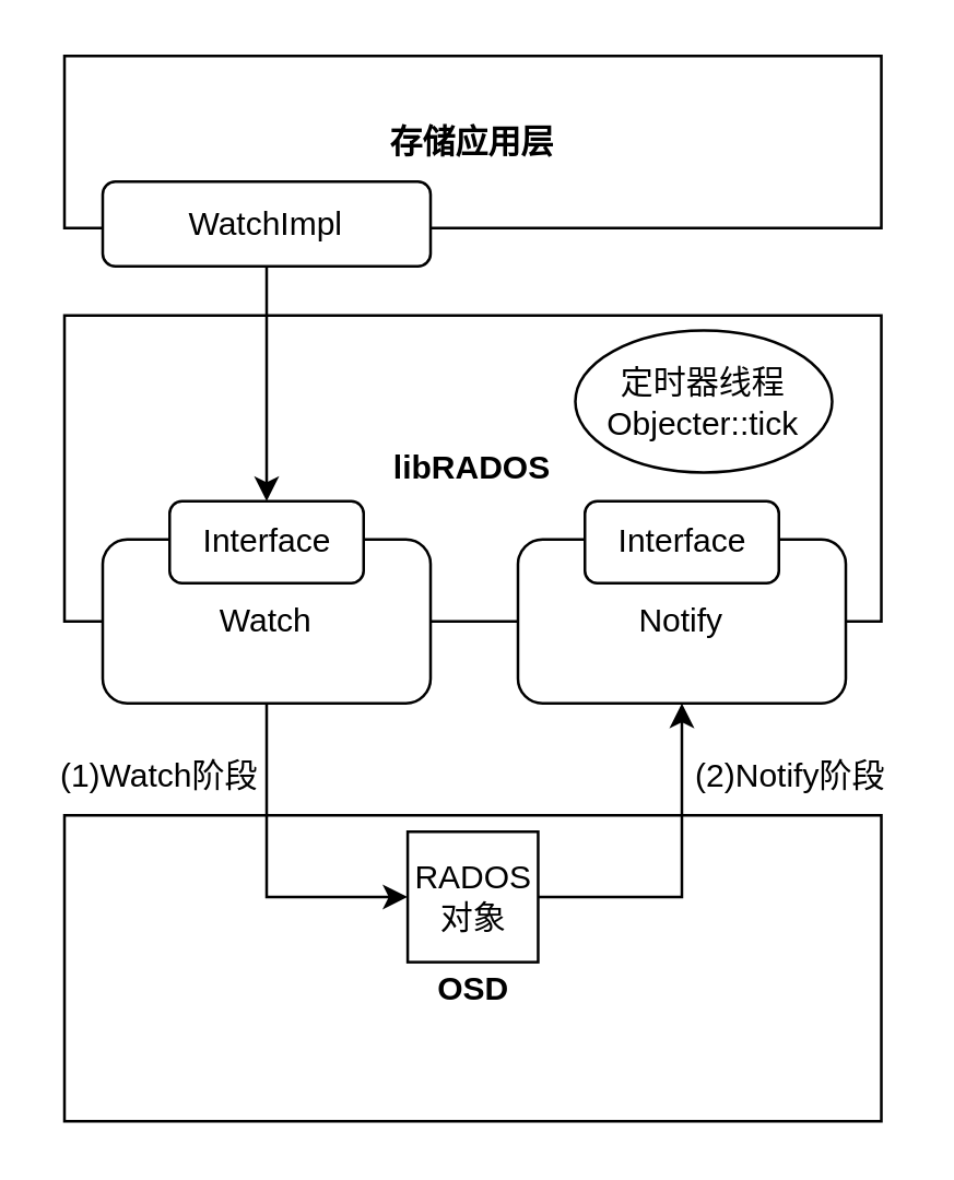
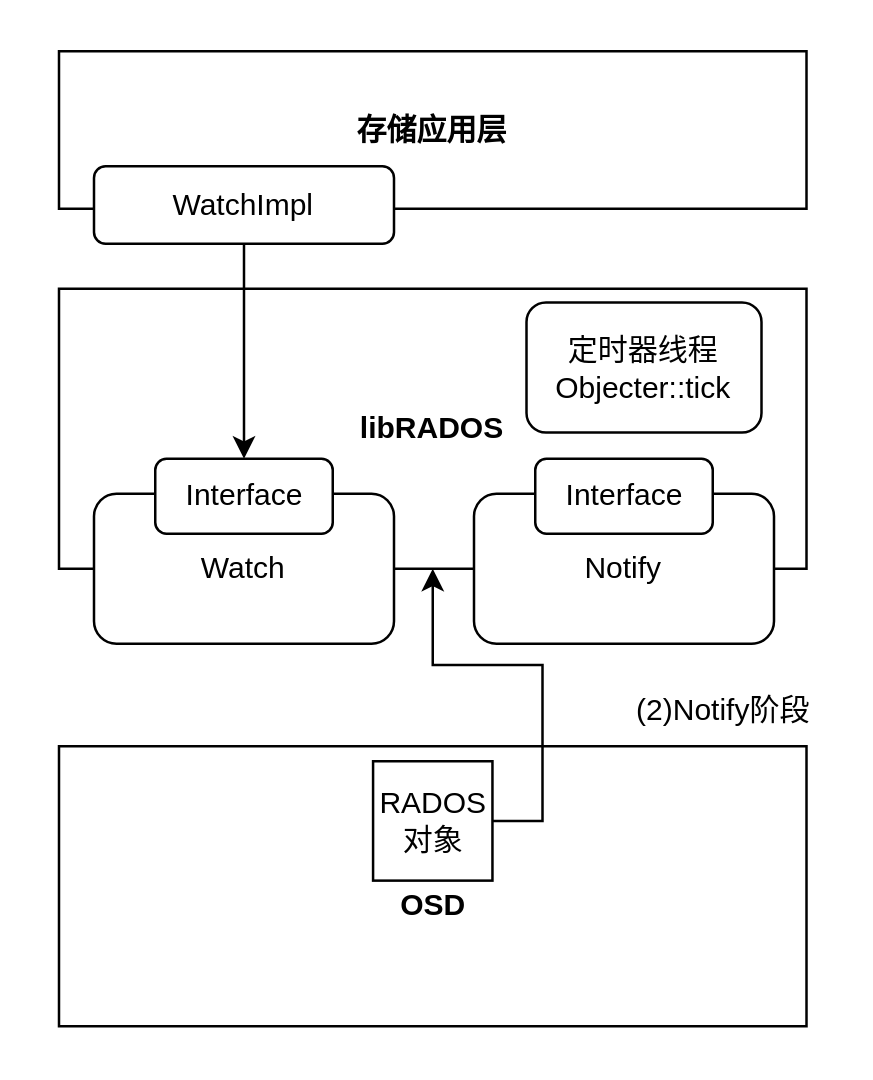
  <mxCell id="0" />
  <mxCell id="1" parent="0" />
  <mxCell id="2" value="" style="rounded=0;whiteSpace=wrap;html=1;" vertex="1" parent="1"><mxGeometry x="23" y="298" width="299" height="112" as="geometry" /></mxCell>
  <mxCell id="3" value="libRADOS" style="rounded=0;whiteSpace=wrap;html=1;fontStyle=1" vertex="1" parent="1"><mxGeometry x="23" y="115" width="299" height="112" as="geometry" /></mxCell>
- <mxCell id="4" style="edgeStyle=orthogonalEdgeStyle;rounded=0;orthogonalLoop=1;jettySize=auto;html=1;exitX=0.5;exitY=1;exitDx=0;exitDy=0;entryX=0;entryY=0.5;entryDx=0;entryDy=0;" edge="1" parent="1" source="5" target="10"><mxGeometry relative="1" as="geometry" /></mxCell>
  <mxCell id="5" value="Watch" style="rounded=1;whiteSpace=wrap;html=1;" vertex="1" parent="1"><mxGeometry x="37" y="197" width="120" height="60" as="geometry" /></mxCell>
  <mxCell id="6" value="Notify" style="rounded=1;whiteSpace=wrap;html=1;" vertex="1" parent="1"><mxGeometry x="189" y="197" width="120" height="60" as="geometry" /></mxCell>
  <mxCell id="7" value="Interface" style="rounded=1;whiteSpace=wrap;html=1;" vertex="1" parent="1"><mxGeometry x="61.5" y="183" width="71" height="30" as="geometry" /></mxCell>
  <mxCell id="8" value="Interface" style="rounded=1;whiteSpace=wrap;html=1;" vertex="1" parent="1"><mxGeometry x="213.5" y="183" width="71" height="30" as="geometry" /></mxCell>
- <mxCell id="9" style="edgeStyle=orthogonalEdgeStyle;rounded=0;orthogonalLoop=1;jettySize=auto;html=1;exitX=1;exitY=0.5;exitDx=0;exitDy=0;entryX=0.5;entryY=1;entryDx=0;entryDy=0;" edge="1" parent="1" source="10" target="6"><mxGeometry relative="1" as="geometry" /></mxCell>
+ <mxCell id="9" style="edgeStyle=orthogonalEdgeStyle;rounded=0;orthogonalLoop=1;jettySize=auto;html=1;exitX=1;exitY=0.5;exitDx=0;exitDy=0;" edge="1" parent="1" source="10" target="3"><mxGeometry relative="1" as="geometry" /></mxCell>
  <mxCell id="10" value="RADOS对象" style="whiteSpace=wrap;html=1;aspect=fixed;rounded=0;" vertex="1" parent="1"><mxGeometry x="148.63" y="304" width="47.75" height="47.75" as="geometry" /></mxCell>
- <mxCell id="11" value="(1)Watch阶段" style="text;html=1;strokeColor=none;fillColor=none;align=center;verticalAlign=middle;whiteSpace=wrap;rounded=0;" vertex="1" parent="1"><mxGeometry x="20" y="274" width="76" height="20" as="geometry" /></mxCell>
  <mxCell id="12" value="(2)Notify阶段" style="text;html=1;strokeColor=none;fillColor=none;align=center;verticalAlign=middle;whiteSpace=wrap;rounded=0;" vertex="1" parent="1"><mxGeometry x="251" y="274" width="76" height="20" as="geometry" /></mxCell>
  <mxCell id="13" value="存储应用层" style="rounded=0;whiteSpace=wrap;html=1;fontStyle=1" vertex="1" parent="1"><mxGeometry x="23" y="20" width="299" height="63" as="geometry" /></mxCell>
  <mxCell id="14" style="edgeStyle=orthogonalEdgeStyle;rounded=0;orthogonalLoop=1;jettySize=auto;html=1;exitX=0.5;exitY=1;exitDx=0;exitDy=0;" edge="1" parent="1" source="15" target="7"><mxGeometry relative="1" as="geometry" /></mxCell>
  <mxCell id="15" value="WatchImpl" style="rounded=1;whiteSpace=wrap;html=1;" vertex="1" parent="1"><mxGeometry x="37" y="66" width="120" height="31" as="geometry" /></mxCell>
- <mxCell id="16" value="定时器线程&lt;br&gt;Objecter::tick" style="ellipse;whiteSpace=wrap;html=1;" vertex="1" parent="1"><mxGeometry x="210" y="120.5" width="94" height="52" as="geometry" /></mxCell>
+ <mxCell id="16" value="定时器线程&lt;br&gt;Objecter::tick" style="whiteSpace=wrap;html=1;rounded=1;" vertex="1" parent="1"><mxGeometry x="210" y="120.5" width="94" height="52" as="geometry" /></mxCell>
  <mxCell id="17" value="OSD" style="text;html=1;strokeColor=none;fillColor=none;align=center;verticalAlign=middle;whiteSpace=wrap;rounded=0;fontStyle=1" vertex="1" parent="1"><mxGeometry x="152.5" y="351.75" width="40" height="20" as="geometry" /></mxCell>
